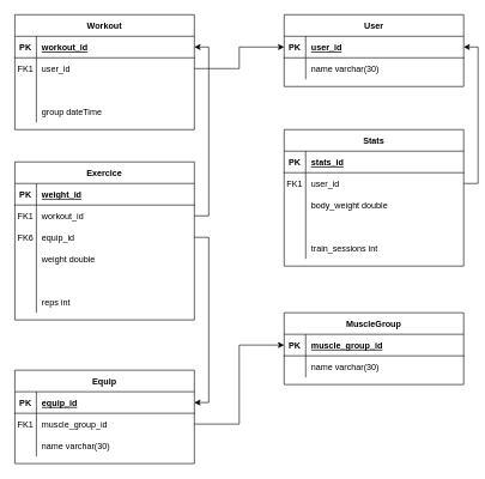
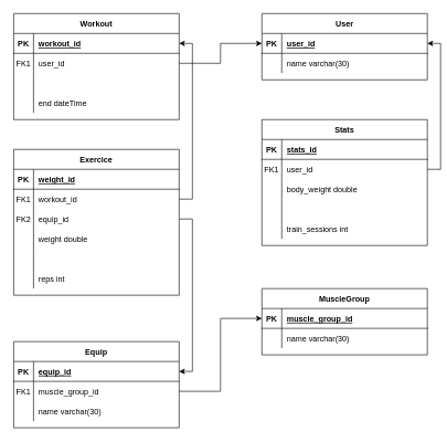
  <mxCell id="0" />
  <mxCell id="1" parent="0" />
  <mxCell id="2" value="Equip" style="shape=table;startSize=30;container=1;collapsible=1;childLayout=tableLayout;fixedRows=1;rowLines=0;fontStyle=1;align=center;resizeLast=1;" parent="1" vertex="1"><mxGeometry x="20" y="515" width="250" height="130" as="geometry" /></mxCell>
  <mxCell id="3" value="" style="shape=partialRectangle;collapsible=0;dropTarget=0;pointerEvents=0;fillColor=none;points=[[0,0.5],[1,0.5]];portConstraint=eastwest;top=0;left=0;right=0;bottom=1;" parent="2" vertex="1"><mxGeometry y="30" width="250" height="30" as="geometry" /></mxCell>
  <mxCell id="4" value="PK" style="shape=partialRectangle;overflow=hidden;connectable=0;fillColor=none;top=0;left=0;bottom=0;right=0;fontStyle=1;" parent="3" vertex="1"><mxGeometry width="30" height="30" as="geometry"><mxRectangle width="30" height="30" as="alternateBounds" /></mxGeometry></mxCell>
  <mxCell id="5" value="equip_id" style="shape=partialRectangle;overflow=hidden;connectable=0;fillColor=none;top=0;left=0;bottom=0;right=0;align=left;spacingLeft=6;fontStyle=5;" parent="3" vertex="1"><mxGeometry x="30" width="220" height="30" as="geometry"><mxRectangle width="220" height="30" as="alternateBounds" /></mxGeometry></mxCell>
  <mxCell id="6" style="shape=partialRectangle;collapsible=0;dropTarget=0;pointerEvents=0;fillColor=none;points=[[0,0.5],[1,0.5]];portConstraint=eastwest;top=0;left=0;right=0;bottom=0;" parent="2" vertex="1"><mxGeometry y="60" width="250" height="30" as="geometry" /></mxCell>
  <mxCell id="7" value="FK1" style="shape=partialRectangle;overflow=hidden;connectable=0;fillColor=none;top=0;left=0;bottom=0;right=0;" parent="6" vertex="1"><mxGeometry width="30" height="30" as="geometry"><mxRectangle width="30" height="30" as="alternateBounds" /></mxGeometry></mxCell>
  <mxCell id="8" value="muscle_group_id" style="shape=partialRectangle;overflow=hidden;connectable=0;fillColor=none;top=0;left=0;bottom=0;right=0;align=left;spacingLeft=6;" parent="6" vertex="1"><mxGeometry x="30" width="220" height="30" as="geometry"><mxRectangle width="220" height="30" as="alternateBounds" /></mxGeometry></mxCell>
  <mxCell id="9" value="" style="shape=partialRectangle;collapsible=0;dropTarget=0;pointerEvents=0;fillColor=none;points=[[0,0.5],[1,0.5]];portConstraint=eastwest;top=0;left=0;right=0;bottom=0;" parent="2" vertex="1"><mxGeometry y="90" width="250" height="30" as="geometry" /></mxCell>
  <mxCell id="10" value="" style="shape=partialRectangle;overflow=hidden;connectable=0;fillColor=none;top=0;left=0;bottom=0;right=0;" parent="9" vertex="1"><mxGeometry width="30" height="30" as="geometry"><mxRectangle width="30" height="30" as="alternateBounds" /></mxGeometry></mxCell>
  <mxCell id="11" value="name varchar(30)" style="shape=partialRectangle;overflow=hidden;connectable=0;fillColor=none;top=0;left=0;bottom=0;right=0;align=left;spacingLeft=6;" parent="9" vertex="1"><mxGeometry x="30" width="220" height="30" as="geometry"><mxRectangle width="220" height="30" as="alternateBounds" /></mxGeometry></mxCell>
  <mxCell id="12" value="User" style="shape=table;startSize=30;container=1;collapsible=1;childLayout=tableLayout;fixedRows=1;rowLines=0;fontStyle=1;align=center;resizeLast=1;" parent="1" vertex="1"><mxGeometry x="395" y="20" width="250" height="100" as="geometry" /></mxCell>
  <mxCell id="13" value="" style="shape=partialRectangle;collapsible=0;dropTarget=0;pointerEvents=0;fillColor=none;points=[[0,0.5],[1,0.5]];portConstraint=eastwest;top=0;left=0;right=0;bottom=1;" parent="12" vertex="1"><mxGeometry y="30" width="250" height="30" as="geometry" /></mxCell>
  <mxCell id="14" value="PK" style="shape=partialRectangle;overflow=hidden;connectable=0;fillColor=none;top=0;left=0;bottom=0;right=0;fontStyle=1;" parent="13" vertex="1"><mxGeometry width="30" height="30" as="geometry"><mxRectangle width="30" height="30" as="alternateBounds" /></mxGeometry></mxCell>
  <mxCell id="15" value="user_id" style="shape=partialRectangle;overflow=hidden;connectable=0;fillColor=none;top=0;left=0;bottom=0;right=0;align=left;spacingLeft=6;fontStyle=5;" parent="13" vertex="1"><mxGeometry x="30" width="220" height="30" as="geometry"><mxRectangle width="220" height="30" as="alternateBounds" /></mxGeometry></mxCell>
  <mxCell id="16" value="" style="shape=partialRectangle;collapsible=0;dropTarget=0;pointerEvents=0;fillColor=none;points=[[0,0.5],[1,0.5]];portConstraint=eastwest;top=0;left=0;right=0;bottom=0;" parent="12" vertex="1"><mxGeometry y="60" width="250" height="30" as="geometry" /></mxCell>
  <mxCell id="17" value="" style="shape=partialRectangle;overflow=hidden;connectable=0;fillColor=none;top=0;left=0;bottom=0;right=0;" parent="16" vertex="1"><mxGeometry width="30" height="30" as="geometry"><mxRectangle width="30" height="30" as="alternateBounds" /></mxGeometry></mxCell>
  <mxCell id="18" value="name varchar(30)" style="shape=partialRectangle;overflow=hidden;connectable=0;fillColor=none;top=0;left=0;bottom=0;right=0;align=left;spacingLeft=6;" parent="16" vertex="1"><mxGeometry x="30" width="220" height="30" as="geometry"><mxRectangle width="220" height="30" as="alternateBounds" /></mxGeometry></mxCell>
  <mxCell id="19" value="Workout" style="shape=table;startSize=30;container=1;collapsible=1;childLayout=tableLayout;fixedRows=1;rowLines=0;fontStyle=1;align=center;resizeLast=1;" parent="1" vertex="1"><mxGeometry x="20" y="20" width="250" height="160" as="geometry" /></mxCell>
  <mxCell id="20" value="" style="shape=partialRectangle;collapsible=0;dropTarget=0;pointerEvents=0;fillColor=none;points=[[0,0.5],[1,0.5]];portConstraint=eastwest;top=0;left=0;right=0;bottom=1;" parent="19" vertex="1"><mxGeometry y="30" width="250" height="30" as="geometry" /></mxCell>
  <mxCell id="21" value="PK" style="shape=partialRectangle;overflow=hidden;connectable=0;fillColor=none;top=0;left=0;bottom=0;right=0;fontStyle=1;" parent="20" vertex="1"><mxGeometry width="30" height="30" as="geometry"><mxRectangle width="30" height="30" as="alternateBounds" /></mxGeometry></mxCell>
  <mxCell id="22" value="workout_id" style="shape=partialRectangle;overflow=hidden;connectable=0;fillColor=none;top=0;left=0;bottom=0;right=0;align=left;spacingLeft=6;fontStyle=5;" parent="20" vertex="1"><mxGeometry x="30" width="220" height="30" as="geometry"><mxRectangle width="220" height="30" as="alternateBounds" /></mxGeometry></mxCell>
  <mxCell id="23" style="shape=partialRectangle;collapsible=0;dropTarget=0;pointerEvents=0;fillColor=none;points=[[0,0.5],[1,0.5]];portConstraint=eastwest;top=0;left=0;right=0;bottom=0;" parent="19" vertex="1"><mxGeometry y="60" width="250" height="30" as="geometry" /></mxCell>
  <mxCell id="24" value="FK1" style="shape=partialRectangle;overflow=hidden;connectable=0;fillColor=none;top=0;left=0;bottom=0;right=0;" parent="23" vertex="1"><mxGeometry width="30" height="30" as="geometry"><mxRectangle width="30" height="30" as="alternateBounds" /></mxGeometry></mxCell>
  <mxCell id="25" value="user_id" style="shape=partialRectangle;overflow=hidden;connectable=0;fillColor=none;top=0;left=0;bottom=0;right=0;align=left;spacingLeft=6;" parent="23" vertex="1"><mxGeometry x="30" width="220" height="30" as="geometry"><mxRectangle width="220" height="30" as="alternateBounds" /></mxGeometry></mxCell>
  <mxCell id="26" style="shape=partialRectangle;collapsible=0;dropTarget=0;pointerEvents=0;fillColor=none;points=[[0,0.5],[1,0.5]];portConstraint=eastwest;top=0;left=0;right=0;bottom=0;" parent="19" vertex="1"><mxGeometry y="90" width="250" height="30" as="geometry" /></mxCell>
  <mxCell id="27" style="shape=partialRectangle;overflow=hidden;connectable=0;fillColor=none;top=0;left=0;bottom=0;right=0;" parent="26" vertex="1"><mxGeometry width="30" height="30" as="geometry"><mxRectangle width="30" height="30" as="alternateBounds" /></mxGeometry></mxCell>
  <mxCell id="28" style="shape=partialRectangle;collapsible=0;dropTarget=0;pointerEvents=0;fillColor=none;points=[[0,0.5],[1,0.5]];portConstraint=eastwest;top=0;left=0;right=0;bottom=0;" parent="19" vertex="1"><mxGeometry y="120" width="250" height="30" as="geometry" /></mxCell>
  <mxCell id="29" style="shape=partialRectangle;overflow=hidden;connectable=0;fillColor=none;top=0;left=0;bottom=0;right=0;" parent="28" vertex="1"><mxGeometry width="30" height="30" as="geometry"><mxRectangle width="30" height="30" as="alternateBounds" /></mxGeometry></mxCell>
- <mxCell id="30" value="group dateTime" style="shape=partialRectangle;overflow=hidden;connectable=0;fillColor=none;top=0;left=0;bottom=0;right=0;align=left;spacingLeft=6;" parent="28" vertex="1"><mxGeometry x="30" width="220" height="30" as="geometry"><mxRectangle width="220" height="30" as="alternateBounds" /></mxGeometry></mxCell>
+ <mxCell id="30" value="end dateTime" style="shape=partialRectangle;overflow=hidden;connectable=0;fillColor=none;top=0;left=0;bottom=0;right=0;align=left;spacingLeft=6;" parent="28" vertex="1"><mxGeometry x="30" width="220" height="30" as="geometry"><mxRectangle width="220" height="30" as="alternateBounds" /></mxGeometry></mxCell>
  <mxCell id="31" style="edgeStyle=orthogonalEdgeStyle;rounded=0;orthogonalLoop=1;jettySize=auto;html=1;exitX=0;exitY=0.5;exitDx=0;exitDy=0;entryX=0;entryY=0.5;entryDx=0;entryDy=0;" parent="1" target="3" edge="1"><mxGeometry relative="1" as="geometry" /></mxCell>
  <mxCell id="32" style="edgeStyle=orthogonalEdgeStyle;rounded=0;orthogonalLoop=1;jettySize=auto;html=1;exitX=1;exitY=0.5;exitDx=0;exitDy=0;entryX=0;entryY=0.5;entryDx=0;entryDy=0;" parent="1" source="23" target="13" edge="1"><mxGeometry relative="1" as="geometry" /></mxCell>
  <mxCell id="33" value="Stats" style="shape=table;startSize=30;container=1;collapsible=1;childLayout=tableLayout;fixedRows=1;rowLines=0;fontStyle=1;align=center;resizeLast=1;" parent="1" vertex="1"><mxGeometry x="395" y="180" width="250" height="190" as="geometry"><mxRectangle x="425" y="195" width="70" height="30" as="alternateBounds" /></mxGeometry></mxCell>
  <mxCell id="34" value="" style="shape=partialRectangle;collapsible=0;dropTarget=0;pointerEvents=0;fillColor=none;points=[[0,0.5],[1,0.5]];portConstraint=eastwest;top=0;left=0;right=0;bottom=1;" parent="33" vertex="1"><mxGeometry y="30" width="250" height="30" as="geometry" /></mxCell>
  <mxCell id="35" value="PK" style="shape=partialRectangle;overflow=hidden;connectable=0;fillColor=none;top=0;left=0;bottom=0;right=0;fontStyle=1;" parent="34" vertex="1"><mxGeometry width="30" height="30" as="geometry"><mxRectangle width="30" height="30" as="alternateBounds" /></mxGeometry></mxCell>
  <mxCell id="36" value="stats_id" style="shape=partialRectangle;overflow=hidden;connectable=0;fillColor=none;top=0;left=0;bottom=0;right=0;align=left;spacingLeft=6;fontStyle=5;" parent="34" vertex="1"><mxGeometry x="30" width="220" height="30" as="geometry"><mxRectangle width="220" height="30" as="alternateBounds" /></mxGeometry></mxCell>
  <mxCell id="37" style="shape=partialRectangle;collapsible=0;dropTarget=0;pointerEvents=0;fillColor=none;points=[[0,0.5],[1,0.5]];portConstraint=eastwest;top=0;left=0;right=0;bottom=0;" parent="33" vertex="1"><mxGeometry y="60" width="250" height="30" as="geometry" /></mxCell>
  <mxCell id="38" value="FK1" style="shape=partialRectangle;overflow=hidden;connectable=0;fillColor=none;top=0;left=0;bottom=0;right=0;" parent="37" vertex="1"><mxGeometry width="30" height="30" as="geometry"><mxRectangle width="30" height="30" as="alternateBounds" /></mxGeometry></mxCell>
  <mxCell id="39" value="user_id" style="shape=partialRectangle;overflow=hidden;connectable=0;fillColor=none;top=0;left=0;bottom=0;right=0;align=left;spacingLeft=6;" parent="37" vertex="1"><mxGeometry x="30" width="220" height="30" as="geometry"><mxRectangle width="220" height="30" as="alternateBounds" /></mxGeometry></mxCell>
  <mxCell id="40" style="shape=partialRectangle;collapsible=0;dropTarget=0;pointerEvents=0;fillColor=none;points=[[0,0.5],[1,0.5]];portConstraint=eastwest;top=0;left=0;right=0;bottom=0;" parent="33" vertex="1"><mxGeometry y="90" width="250" height="30" as="geometry" /></mxCell>
  <mxCell id="41" style="shape=partialRectangle;overflow=hidden;connectable=0;fillColor=none;top=0;left=0;bottom=0;right=0;" parent="40" vertex="1"><mxGeometry width="30" height="30" as="geometry"><mxRectangle width="30" height="30" as="alternateBounds" /></mxGeometry></mxCell>
  <mxCell id="42" value="body_weight double" style="shape=partialRectangle;overflow=hidden;connectable=0;fillColor=none;top=0;left=0;bottom=0;right=0;align=left;spacingLeft=6;" parent="40" vertex="1"><mxGeometry x="30" width="220" height="30" as="geometry"><mxRectangle width="220" height="30" as="alternateBounds" /></mxGeometry></mxCell>
  <mxCell id="43" style="shape=partialRectangle;collapsible=0;dropTarget=0;pointerEvents=0;fillColor=none;points=[[0,0.5],[1,0.5]];portConstraint=eastwest;top=0;left=0;right=0;bottom=0;" parent="33" vertex="1"><mxGeometry y="120" width="250" height="30" as="geometry" /></mxCell>
  <mxCell id="44" style="shape=partialRectangle;overflow=hidden;connectable=0;fillColor=none;top=0;left=0;bottom=0;right=0;" parent="43" vertex="1"><mxGeometry width="30" height="30" as="geometry"><mxRectangle width="30" height="30" as="alternateBounds" /></mxGeometry></mxCell>
  <mxCell id="45" style="shape=partialRectangle;collapsible=0;dropTarget=0;pointerEvents=0;fillColor=none;points=[[0,0.5],[1,0.5]];portConstraint=eastwest;top=0;left=0;right=0;bottom=0;" parent="33" vertex="1"><mxGeometry y="150" width="250" height="30" as="geometry" /></mxCell>
  <mxCell id="46" style="shape=partialRectangle;overflow=hidden;connectable=0;fillColor=none;top=0;left=0;bottom=0;right=0;" parent="45" vertex="1"><mxGeometry width="30" height="30" as="geometry"><mxRectangle width="30" height="30" as="alternateBounds" /></mxGeometry></mxCell>
  <mxCell id="47" value="train_sessions int" style="shape=partialRectangle;overflow=hidden;connectable=0;fillColor=none;top=0;left=0;bottom=0;right=0;align=left;spacingLeft=6;" parent="45" vertex="1"><mxGeometry x="30" width="220" height="30" as="geometry"><mxRectangle width="220" height="30" as="alternateBounds" /></mxGeometry></mxCell>
  <mxCell id="48" style="edgeStyle=orthogonalEdgeStyle;rounded=0;orthogonalLoop=1;jettySize=auto;html=1;exitX=1;exitY=0.5;exitDx=0;exitDy=0;entryX=1;entryY=0.5;entryDx=0;entryDy=0;" parent="1" source="37" target="13" edge="1"><mxGeometry relative="1" as="geometry" /></mxCell>
  <mxCell id="49" value="Exercice" style="shape=table;startSize=30;container=1;collapsible=1;childLayout=tableLayout;fixedRows=1;rowLines=0;fontStyle=1;align=center;resizeLast=1;" parent="1" vertex="1"><mxGeometry x="20" y="225" width="250" height="220" as="geometry"><mxRectangle x="50" y="240" width="90" height="30" as="alternateBounds" /></mxGeometry></mxCell>
  <mxCell id="50" value="" style="shape=partialRectangle;collapsible=0;dropTarget=0;pointerEvents=0;fillColor=none;points=[[0,0.5],[1,0.5]];portConstraint=eastwest;top=0;left=0;right=0;bottom=1;" parent="49" vertex="1"><mxGeometry y="30" width="250" height="30" as="geometry" /></mxCell>
  <mxCell id="51" value="PK" style="shape=partialRectangle;overflow=hidden;connectable=0;fillColor=none;top=0;left=0;bottom=0;right=0;fontStyle=1;" parent="50" vertex="1"><mxGeometry width="30" height="30" as="geometry"><mxRectangle width="30" height="30" as="alternateBounds" /></mxGeometry></mxCell>
  <mxCell id="52" value="weight_id" style="shape=partialRectangle;overflow=hidden;connectable=0;fillColor=none;top=0;left=0;bottom=0;right=0;align=left;spacingLeft=6;fontStyle=5;" parent="50" vertex="1"><mxGeometry x="30" width="220" height="30" as="geometry"><mxRectangle width="220" height="30" as="alternateBounds" /></mxGeometry></mxCell>
  <mxCell id="53" value="" style="shape=partialRectangle;collapsible=0;dropTarget=0;pointerEvents=0;fillColor=none;points=[[0,0.5],[1,0.5]];portConstraint=eastwest;top=0;left=0;right=0;bottom=0;" parent="49" vertex="1"><mxGeometry y="60" width="250" height="30" as="geometry" /></mxCell>
  <mxCell id="54" value="FK1" style="shape=partialRectangle;overflow=hidden;connectable=0;fillColor=none;top=0;left=0;bottom=0;right=0;" parent="53" vertex="1"><mxGeometry width="30" height="30" as="geometry"><mxRectangle width="30" height="30" as="alternateBounds" /></mxGeometry></mxCell>
  <mxCell id="55" value="workout_id" style="shape=partialRectangle;overflow=hidden;connectable=0;fillColor=none;top=0;left=0;bottom=0;right=0;align=left;spacingLeft=6;" parent="53" vertex="1"><mxGeometry x="30" width="220" height="30" as="geometry"><mxRectangle width="220" height="30" as="alternateBounds" /></mxGeometry></mxCell>
  <mxCell id="56" style="shape=partialRectangle;collapsible=0;dropTarget=0;pointerEvents=0;fillColor=none;points=[[0,0.5],[1,0.5]];portConstraint=eastwest;top=0;left=0;right=0;bottom=0;" parent="49" vertex="1"><mxGeometry y="90" width="250" height="30" as="geometry" /></mxCell>
- <mxCell id="57" value="FK6" style="shape=partialRectangle;overflow=hidden;connectable=0;fillColor=none;top=0;left=0;bottom=0;right=0;" parent="56" vertex="1"><mxGeometry width="30" height="30" as="geometry"><mxRectangle width="30" height="30" as="alternateBounds" /></mxGeometry></mxCell>
+ <mxCell id="57" value="FK2" style="shape=partialRectangle;overflow=hidden;connectable=0;fillColor=none;top=0;left=0;bottom=0;right=0;" parent="56" vertex="1"><mxGeometry width="30" height="30" as="geometry"><mxRectangle width="30" height="30" as="alternateBounds" /></mxGeometry></mxCell>
  <mxCell id="58" value="equip_id" style="shape=partialRectangle;overflow=hidden;connectable=0;fillColor=none;top=0;left=0;bottom=0;right=0;align=left;spacingLeft=6;" parent="56" vertex="1"><mxGeometry x="30" width="220" height="30" as="geometry"><mxRectangle width="220" height="30" as="alternateBounds" /></mxGeometry></mxCell>
  <mxCell id="59" style="shape=partialRectangle;collapsible=0;dropTarget=0;pointerEvents=0;fillColor=none;points=[[0,0.5],[1,0.5]];portConstraint=eastwest;top=0;left=0;right=0;bottom=0;" parent="49" vertex="1"><mxGeometry y="120" width="250" height="30" as="geometry" /></mxCell>
  <mxCell id="60" style="shape=partialRectangle;overflow=hidden;connectable=0;fillColor=none;top=0;left=0;bottom=0;right=0;" parent="59" vertex="1"><mxGeometry width="30" height="30" as="geometry"><mxRectangle width="30" height="30" as="alternateBounds" /></mxGeometry></mxCell>
  <mxCell id="61" value="weight double" style="shape=partialRectangle;overflow=hidden;connectable=0;fillColor=none;top=0;left=0;bottom=0;right=0;align=left;spacingLeft=6;" parent="59" vertex="1"><mxGeometry x="30" width="220" height="30" as="geometry"><mxRectangle width="220" height="30" as="alternateBounds" /></mxGeometry></mxCell>
  <mxCell id="62" style="shape=partialRectangle;collapsible=0;dropTarget=0;pointerEvents=0;fillColor=none;points=[[0,0.5],[1,0.5]];portConstraint=eastwest;top=0;left=0;right=0;bottom=0;" parent="49" vertex="1"><mxGeometry y="150" width="250" height="30" as="geometry" /></mxCell>
  <mxCell id="63" style="shape=partialRectangle;overflow=hidden;connectable=0;fillColor=none;top=0;left=0;bottom=0;right=0;" parent="62" vertex="1"><mxGeometry width="30" height="30" as="geometry"><mxRectangle width="30" height="30" as="alternateBounds" /></mxGeometry></mxCell>
  <mxCell id="64" style="shape=partialRectangle;collapsible=0;dropTarget=0;pointerEvents=0;fillColor=none;points=[[0,0.5],[1,0.5]];portConstraint=eastwest;top=0;left=0;right=0;bottom=0;" parent="49" vertex="1"><mxGeometry y="180" width="250" height="30" as="geometry" /></mxCell>
  <mxCell id="65" style="shape=partialRectangle;overflow=hidden;connectable=0;fillColor=none;top=0;left=0;bottom=0;right=0;" parent="64" vertex="1"><mxGeometry width="30" height="30" as="geometry"><mxRectangle width="30" height="30" as="alternateBounds" /></mxGeometry></mxCell>
  <mxCell id="66" value="reps int" style="shape=partialRectangle;overflow=hidden;connectable=0;fillColor=none;top=0;left=0;bottom=0;right=0;align=left;spacingLeft=6;" parent="64" vertex="1"><mxGeometry x="30" width="220" height="30" as="geometry"><mxRectangle width="220" height="30" as="alternateBounds" /></mxGeometry></mxCell>
  <mxCell id="67" style="edgeStyle=orthogonalEdgeStyle;rounded=0;orthogonalLoop=1;jettySize=auto;html=1;exitX=1;exitY=0.5;exitDx=0;exitDy=0;entryX=1;entryY=0.5;entryDx=0;entryDy=0;" parent="1" source="53" target="20" edge="1"><mxGeometry relative="1" as="geometry" /></mxCell>
  <mxCell id="68" style="edgeStyle=orthogonalEdgeStyle;rounded=0;orthogonalLoop=1;jettySize=auto;html=1;exitX=1;exitY=0.5;exitDx=0;exitDy=0;entryX=1;entryY=0.5;entryDx=0;entryDy=0;" parent="1" source="56" target="3" edge="1"><mxGeometry relative="1" as="geometry" /></mxCell>
  <mxCell id="69" value="MuscleGroup" style="shape=table;startSize=30;container=1;collapsible=1;childLayout=tableLayout;fixedRows=1;rowLines=0;fontStyle=1;align=center;resizeLast=1;" parent="1" vertex="1"><mxGeometry x="395" y="435" width="250" height="100" as="geometry" /></mxCell>
  <mxCell id="70" value="" style="shape=partialRectangle;collapsible=0;dropTarget=0;pointerEvents=0;fillColor=none;points=[[0,0.5],[1,0.5]];portConstraint=eastwest;top=0;left=0;right=0;bottom=1;" parent="69" vertex="1"><mxGeometry y="30" width="250" height="30" as="geometry" /></mxCell>
  <mxCell id="71" value="PK" style="shape=partialRectangle;overflow=hidden;connectable=0;fillColor=none;top=0;left=0;bottom=0;right=0;fontStyle=1;" parent="70" vertex="1"><mxGeometry width="30" height="30" as="geometry"><mxRectangle width="30" height="30" as="alternateBounds" /></mxGeometry></mxCell>
  <mxCell id="72" value="muscle_group_id" style="shape=partialRectangle;overflow=hidden;connectable=0;fillColor=none;top=0;left=0;bottom=0;right=0;align=left;spacingLeft=6;fontStyle=5;" parent="70" vertex="1"><mxGeometry x="30" width="220" height="30" as="geometry"><mxRectangle width="220" height="30" as="alternateBounds" /></mxGeometry></mxCell>
  <mxCell id="73" value="" style="shape=partialRectangle;collapsible=0;dropTarget=0;pointerEvents=0;fillColor=none;points=[[0,0.5],[1,0.5]];portConstraint=eastwest;top=0;left=0;right=0;bottom=0;" parent="69" vertex="1"><mxGeometry y="60" width="250" height="30" as="geometry" /></mxCell>
  <mxCell id="74" value="" style="shape=partialRectangle;overflow=hidden;connectable=0;fillColor=none;top=0;left=0;bottom=0;right=0;" parent="73" vertex="1"><mxGeometry width="30" height="30" as="geometry"><mxRectangle width="30" height="30" as="alternateBounds" /></mxGeometry></mxCell>
  <mxCell id="75" value="name varchar(30)" style="shape=partialRectangle;overflow=hidden;connectable=0;fillColor=none;top=0;left=0;bottom=0;right=0;align=left;spacingLeft=6;" parent="73" vertex="1"><mxGeometry x="30" width="220" height="30" as="geometry"><mxRectangle width="220" height="30" as="alternateBounds" /></mxGeometry></mxCell>
  <mxCell id="76" style="edgeStyle=orthogonalEdgeStyle;rounded=0;orthogonalLoop=1;jettySize=auto;html=1;exitX=1;exitY=0.5;exitDx=0;exitDy=0;entryX=0;entryY=0.5;entryDx=0;entryDy=0;" parent="1" source="6" target="70" edge="1"><mxGeometry relative="1" as="geometry" /></mxCell>
